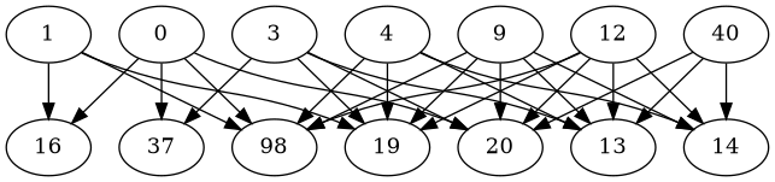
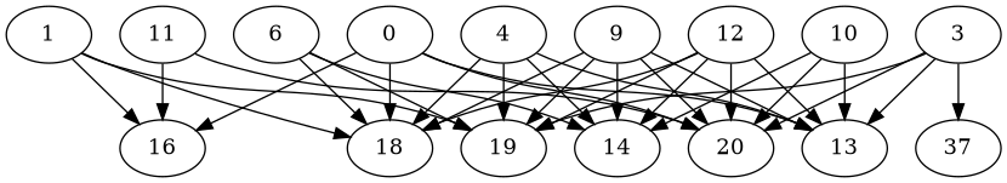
  digraph {
    node [alpha=0.12]
    1 [expect_size=27919360]
    16 [alpha=0.04 expect_size=18084864]
-   18 [alpha=0.16 expect_size=34416640 label=98]
+   18 [alpha=0.16 expect_size=34416640]
    19 [alpha=0.07 expect_size=30674944]
    13 [alpha=0.13 expect_size=46249984]
    3 [alpha=0.14 expect_size=20526080]
    n7 [alpha=0.14 expect_size=19552256 label=37]
    20 [alpha=0.16 expect_size=26220544]
    4 [alpha=0.15 expect_size=34029568]
    14 [alpha=0.15 expect_size=32229376]
+   6 [alpha=0.01 expect_size=47353856]
    n12 [alpha=0.06 expect_size=7602176 label=0]
    9 [alpha=0.18 expect_size=14801920]
-   10 [expect_size=50832384 label=40]
+   10 [expect_size=50832384]
+   11 [alpha=0.03 expect_size=46394368]
    12 [alpha=0.17 expect_size=28009472]
    1 -> 16
    1 -> 18
    1 -> 19
    3 -> 19
    3 -> 13
    3 -> n7
    3 -> 20
    4 -> 18
    4 -> 19
    4 -> 13
    4 -> 14
+   6 -> 18
+   6 -> 19
+   6 -> 14
    n12 -> 16
    n12 -> 18
-   n12 -> n7
+   n12 -> 13
    n12 -> 20
    9 -> 18
    9 -> 19
    9 -> 13
    9 -> 20
    9 -> 14
    10 -> 13
    10 -> 20
    10 -> 14
+   11 -> 16
+   11 -> 20
    12 -> 18
    12 -> 19
    12 -> 13
    12 -> 20
    12 -> 14
  }
